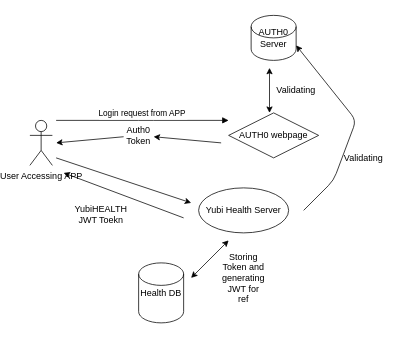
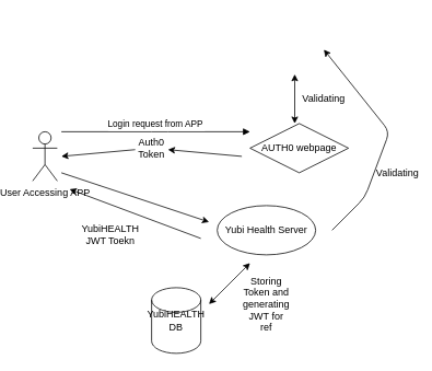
  <mxCell id="0" />
  <mxCell id="1" parent="0" />
  <mxCell id="2" value="" style="group" vertex="1" connectable="0" parent="1"><mxGeometry x="20" y="20" width="470" height="410" as="geometry" /></mxCell>
  <mxCell id="3" value="Login request from APP" style="verticalAlign=bottom;endArrow=block;entryX=0;entryY=0;shadow=0;strokeWidth=1;" parent="2" edge="1"><mxGeometry relative="1" as="geometry"><mxPoint x="40" y="140.0" as="sourcePoint" /><mxPoint x="270" y="140.0" as="targetPoint" /><Array as="points"><mxPoint x="160" y="140" /></Array></mxGeometry></mxCell>
  <mxCell id="4" value="AUTH0 webpage" style="rhombus;whiteSpace=wrap;html=1;" vertex="1" parent="2"><mxGeometry x="270" y="130" width="120" height="60" as="geometry" /></mxCell>
- <mxCell id="5" value="AUTH0 Server" style="shape=cylinder2;whiteSpace=wrap;html=1;boundedLbl=1;backgroundOutline=1;size=15;" vertex="1" parent="2"><mxGeometry x="300" width="60" height="60" as="geometry" /></mxCell>
  <mxCell id="6" value="" style="endArrow=classic;startArrow=classic;html=1;" edge="1" parent="2"><mxGeometry width="50" height="50" relative="1" as="geometry"><mxPoint x="324.5" y="130" as="sourcePoint" /><mxPoint x="324.5" y="70" as="targetPoint" /></mxGeometry></mxCell>
  <mxCell id="7" value="Validating" style="text;html=1;strokeColor=none;fillColor=none;align=center;verticalAlign=middle;whiteSpace=wrap;rounded=0;" vertex="1" parent="2"><mxGeometry x="340" y="90" width="40" height="20" as="geometry" /></mxCell>
  <mxCell id="8" value="User Accessing APP" style="shape=umlActor;verticalLabelPosition=bottom;verticalAlign=top;html=1;outlineConnect=0;" vertex="1" parent="2"><mxGeometry x="5" y="140" width="30" height="60" as="geometry" /></mxCell>
  <mxCell id="9" value="" style="endArrow=classic;html=1;" edge="1" parent="2" source="10"><mxGeometry width="50" height="50" relative="1" as="geometry"><mxPoint x="260" y="170" as="sourcePoint" /><mxPoint x="40" y="170" as="targetPoint" /></mxGeometry></mxCell>
  <mxCell id="10" value="Auth0 Token" style="text;html=1;strokeColor=none;fillColor=none;align=center;verticalAlign=middle;whiteSpace=wrap;rounded=0;" vertex="1" parent="2"><mxGeometry x="130" y="150" width="40" height="20" as="geometry" /></mxCell>
  <mxCell id="11" value="" style="endArrow=classic;html=1;" edge="1" parent="2" target="10"><mxGeometry width="50" height="50" relative="1" as="geometry"><mxPoint x="260" y="170" as="sourcePoint" /><mxPoint x="40" y="170" as="targetPoint" /></mxGeometry></mxCell>
  <mxCell id="12" value="" style="endArrow=classic;html=1;" edge="1" parent="2"><mxGeometry width="50" height="50" relative="1" as="geometry"><mxPoint x="40" y="190" as="sourcePoint" /><mxPoint x="220" y="250" as="targetPoint" /></mxGeometry></mxCell>
  <mxCell id="13" value="Yubi Health Server" style="ellipse;whiteSpace=wrap;html=1;" vertex="1" parent="2"><mxGeometry x="230" y="230" width="120" height="60" as="geometry" /></mxCell>
  <mxCell id="14" value="" style="endArrow=classic;html=1;" edge="1" parent="2"><mxGeometry width="50" height="50" relative="1" as="geometry"><mxPoint x="370" y="260" as="sourcePoint" /><mxPoint x="360" y="40" as="targetPoint" /><Array as="points"><mxPoint x="410" y="220" /><mxPoint x="440" y="140" /></Array></mxGeometry></mxCell>
  <mxCell id="15" value="Validating" style="text;html=1;strokeColor=none;fillColor=none;align=center;verticalAlign=middle;whiteSpace=wrap;rounded=0;" vertex="1" parent="2"><mxGeometry x="430" y="180" width="40" height="20" as="geometry" /></mxCell>
- <mxCell id="16" value="Health DB" style="shape=cylinder2;whiteSpace=wrap;html=1;boundedLbl=1;backgroundOutline=1;size=15;" vertex="1" parent="2"><mxGeometry x="150" y="330" width="60" height="80" as="geometry" /></mxCell>
+ <mxCell id="16" value="YubiHEALTH DB" style="shape=cylinder2;whiteSpace=wrap;html=1;boundedLbl=1;backgroundOutline=1;size=15;" vertex="1" parent="2"><mxGeometry x="150" y="330" width="60" height="80" as="geometry" /></mxCell>
  <mxCell id="17" value="" style="endArrow=classic;startArrow=classic;html=1;" edge="1" parent="2"><mxGeometry width="50" height="50" relative="1" as="geometry"><mxPoint x="220" y="350" as="sourcePoint" /><mxPoint x="270" y="300" as="targetPoint" /></mxGeometry></mxCell>
  <mxCell id="18" value="Storing Token and generating JWT for ref" style="text;html=1;strokeColor=none;fillColor=none;align=center;verticalAlign=middle;whiteSpace=wrap;rounded=0;" vertex="1" parent="2"><mxGeometry x="270" y="340" width="40" height="20" as="geometry" /></mxCell>
  <mxCell id="19" value="" style="endArrow=classic;html=1;" edge="1" parent="2"><mxGeometry width="50" height="50" relative="1" as="geometry"><mxPoint x="210" y="270" as="sourcePoint" /><mxPoint x="50" y="210" as="targetPoint" /></mxGeometry></mxCell>
  <mxCell id="20" value="YubiHEALTH JWT Toekn" style="text;html=1;strokeColor=none;fillColor=none;align=center;verticalAlign=middle;whiteSpace=wrap;rounded=0;" vertex="1" parent="2"><mxGeometry x="80" y="255" width="40" height="20" as="geometry" /></mxCell>
